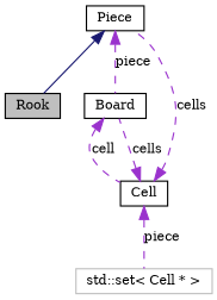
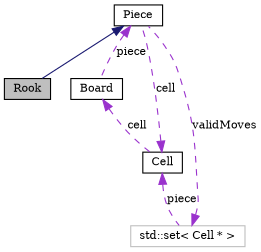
  digraph {
    fontname="DejaVu Serif"
    node [color=black fontname="DejaVu Serif" fontsize=10 shape=record]
    edge [color=darkorchid3 dir=back fontname="DejaVu Serif" fontsize=10 labelfontname=Helvetica labelfontsize=10 style=dashed]
    n1 [fillcolor=grey75 fontcolor=black height=0.2 label=Rook style=filled width=0.4]
    n2 [height=0.2 label=Piece width=0.4]
    n3 [height=0.2 label=Board width=0.4]
    n4 [height=0.2 label=Cell width=0.4]
    n5 [color=grey75 height=0.2 label="std::set\< Cell * \>" width=0.4]
    n2 -> n1 [color=midnightblue style=solid]
    n2 -> n3 [label=piece]
    n3 -> n4 [label=cell]
-   n4 -> n2 [label=cells]
-   n4 -> n3 [label=cells]
+   n4 -> n2 [label=cell]
    n4 -> n5 [label=piece]
+   n5 -> n2 [label=validMoves]
  }
